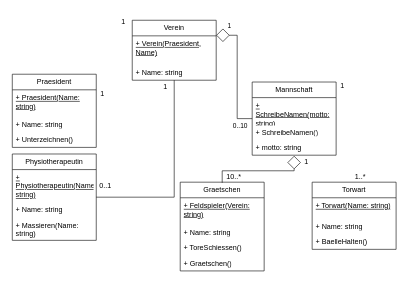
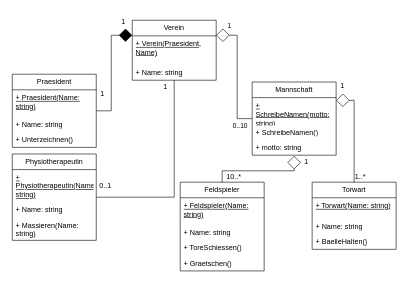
  <mxCell id="0" />
  <mxCell id="1" parent="0" />
  <mxCell id="2" value="Verein" style="swimlane;fontStyle=0;childLayout=stackLayout;horizontal=1;startSize=26;fillColor=none;horizontalStack=0;resizeParent=1;resizeParentMax=0;resizeLast=0;collapsible=1;marginBottom=0;whiteSpace=wrap;html=1;" parent="1" vertex="1"><mxGeometry x="220" y="33" width="140" height="100" as="geometry" /></mxCell>
  <mxCell id="3" value="&lt;u&gt;+ Verein(Praesident, Name)&lt;/u&gt;" style="text;strokeColor=none;fillColor=none;align=left;verticalAlign=top;spacingLeft=4;spacingRight=4;overflow=hidden;rotatable=0;points=[[0,0.5],[1,0.5]];portConstraint=eastwest;whiteSpace=wrap;html=1;" parent="2" vertex="1"><mxGeometry y="26" width="140" height="48" as="geometry" /></mxCell>
  <mxCell id="4" value="+ Name: string" style="text;strokeColor=none;fillColor=none;align=left;verticalAlign=top;spacingLeft=4;spacingRight=4;overflow=hidden;rotatable=0;points=[[0,0.5],[1,0.5]];portConstraint=eastwest;whiteSpace=wrap;html=1;" parent="2" vertex="1"><mxGeometry y="74" width="140" height="26" as="geometry" /></mxCell>
+ <mxCell id="5" style="edgeStyle=orthogonalEdgeStyle;rounded=0;orthogonalLoop=1;jettySize=auto;html=1;entryX=0;entryY=0.25;entryDx=0;entryDy=0;endArrow=diamond;endFill=1;endSize=20;" parent="1" source="6" target="2" edge="1"><mxGeometry relative="1" as="geometry" /></mxCell>
  <mxCell id="6" value="Praesident" style="swimlane;fontStyle=0;childLayout=stackLayout;horizontal=1;startSize=26;fillColor=none;horizontalStack=0;resizeParent=1;resizeParentMax=0;resizeLast=0;collapsible=1;marginBottom=0;whiteSpace=wrap;html=1;" parent="1" vertex="1"><mxGeometry x="20" y="123" width="140" height="122" as="geometry" /></mxCell>
  <mxCell id="7" value="+ Praesident(Name: string)" style="text;strokeColor=none;fillColor=none;align=left;verticalAlign=top;spacingLeft=4;spacingRight=4;overflow=hidden;rotatable=0;points=[[0,0.5],[1,0.5]];portConstraint=eastwest;whiteSpace=wrap;html=1;fontStyle=4" parent="6" vertex="1"><mxGeometry y="26" width="140" height="44" as="geometry" /></mxCell>
  <mxCell id="8" value="+ Name: string" style="text;strokeColor=none;fillColor=none;align=left;verticalAlign=top;spacingLeft=4;spacingRight=4;overflow=hidden;rotatable=0;points=[[0,0.5],[1,0.5]];portConstraint=eastwest;whiteSpace=wrap;html=1;" parent="6" vertex="1"><mxGeometry y="70" width="140" height="26" as="geometry" /></mxCell>
  <mxCell id="9" value="+ Unterzeichnen()" style="text;strokeColor=none;fillColor=none;align=left;verticalAlign=top;spacingLeft=4;spacingRight=4;overflow=hidden;rotatable=0;points=[[0,0.5],[1,0.5]];portConstraint=eastwest;whiteSpace=wrap;html=1;" parent="6" vertex="1"><mxGeometry y="96" width="140" height="26" as="geometry" /></mxCell>
+ <mxCell id="10" style="edgeStyle=orthogonalEdgeStyle;rounded=0;orthogonalLoop=1;jettySize=auto;html=1;entryX=1;entryY=0.25;entryDx=0;entryDy=0;endArrow=diamond;endFill=0;endSize=20;" parent="1" source="11" target="29" edge="1"><mxGeometry relative="1" as="geometry"><mxPoint x="550" y="243" as="targetPoint" /></mxGeometry></mxCell>
  <mxCell id="11" value="Torwart" style="swimlane;fontStyle=0;childLayout=stackLayout;horizontal=1;startSize=26;fillColor=none;horizontalStack=0;resizeParent=1;resizeParentMax=0;resizeLast=0;collapsible=1;marginBottom=0;whiteSpace=wrap;html=1;" parent="1" vertex="1"><mxGeometry x="520" y="303" width="140" height="112" as="geometry" /></mxCell>
  <mxCell id="12" value="+ Torwart(Name: string)" style="text;strokeColor=none;fillColor=none;align=left;verticalAlign=top;spacingLeft=4;spacingRight=4;overflow=hidden;rotatable=0;points=[[0,0.5],[1,0.5]];portConstraint=eastwest;whiteSpace=wrap;html=1;fontStyle=4" parent="11" vertex="1"><mxGeometry y="26" width="140" height="34" as="geometry" /></mxCell>
  <mxCell id="13" value="+ Name: string" style="text;strokeColor=none;fillColor=none;align=left;verticalAlign=top;spacingLeft=4;spacingRight=4;overflow=hidden;rotatable=0;points=[[0,0.5],[1,0.5]];portConstraint=eastwest;whiteSpace=wrap;html=1;" parent="11" vertex="1"><mxGeometry y="60" width="140" height="26" as="geometry" /></mxCell>
  <mxCell id="14" value="+ BaelleHalten()" style="text;strokeColor=none;fillColor=none;align=left;verticalAlign=top;spacingLeft=4;spacingRight=4;overflow=hidden;rotatable=0;points=[[0,0.5],[1,0.5]];portConstraint=eastwest;whiteSpace=wrap;html=1;" parent="11" vertex="1"><mxGeometry y="86" width="140" height="26" as="geometry" /></mxCell>
  <mxCell id="15" style="edgeStyle=orthogonalEdgeStyle;rounded=0;orthogonalLoop=1;jettySize=auto;html=1;endArrow=none;endFill=0;endSize=20;" parent="1" source="16" target="2" edge="1"><mxGeometry relative="1" as="geometry" /></mxCell>
  <mxCell id="16" value="Physiotherapeutin" style="swimlane;fontStyle=0;childLayout=stackLayout;horizontal=1;startSize=26;fillColor=none;horizontalStack=0;resizeParent=1;resizeParentMax=0;resizeLast=0;collapsible=1;marginBottom=0;whiteSpace=wrap;html=1;" parent="1" vertex="1"><mxGeometry x="20" y="256" width="140" height="144" as="geometry" /></mxCell>
  <mxCell id="17" value="+ Physiotherapeutin(Name: string)" style="text;strokeColor=none;fillColor=none;align=left;verticalAlign=top;spacingLeft=4;spacingRight=4;overflow=hidden;rotatable=0;points=[[0,0.5],[1,0.5]];portConstraint=eastwest;whiteSpace=wrap;html=1;fontStyle=4" parent="16" vertex="1"><mxGeometry y="26" width="140" height="54" as="geometry" /></mxCell>
  <mxCell id="18" value="+ Name: string" style="text;strokeColor=none;fillColor=none;align=left;verticalAlign=top;spacingLeft=4;spacingRight=4;overflow=hidden;rotatable=0;points=[[0,0.5],[1,0.5]];portConstraint=eastwest;whiteSpace=wrap;html=1;" parent="16" vertex="1"><mxGeometry y="80" width="140" height="26" as="geometry" /></mxCell>
  <mxCell id="19" value="+ Massieren(Name: string)" style="text;strokeColor=none;fillColor=none;align=left;verticalAlign=top;spacingLeft=4;spacingRight=4;overflow=hidden;rotatable=0;points=[[0,0.5],[1,0.5]];portConstraint=eastwest;whiteSpace=wrap;html=1;" parent="16" vertex="1"><mxGeometry y="106" width="140" height="38" as="geometry" /></mxCell>
  <mxCell id="20" style="edgeStyle=orthogonalEdgeStyle;rounded=0;orthogonalLoop=1;jettySize=auto;html=1;endArrow=diamond;endFill=0;endSize=20;entryX=0.5;entryY=1;entryDx=0;entryDy=0;" parent="1" edge="1"><mxGeometry relative="1" as="geometry"><mxPoint x="370" y="304" as="sourcePoint" /><mxPoint x="490" y="259" as="targetPoint" /><Array as="points"><mxPoint x="370" y="284" /><mxPoint x="490" y="284" /></Array></mxGeometry></mxCell>
- <mxCell id="21" value="Graetschen" style="swimlane;fontStyle=0;childLayout=stackLayout;horizontal=1;startSize=26;fillColor=none;horizontalStack=0;resizeParent=1;resizeParentMax=0;resizeLast=0;collapsible=1;marginBottom=0;whiteSpace=wrap;html=1;" parent="1" vertex="1"><mxGeometry x="300" y="303" width="140" height="148" as="geometry" /></mxCell>
- <mxCell id="22" value="+ Feldspieler(Verein: string)" style="text;strokeColor=none;fillColor=none;align=left;verticalAlign=top;spacingLeft=4;spacingRight=4;overflow=hidden;rotatable=0;points=[[0,0.5],[1,0.5]];portConstraint=eastwest;whiteSpace=wrap;html=1;fontStyle=4" parent="21" vertex="1"><mxGeometry y="26" width="140" height="44" as="geometry" /></mxCell>
+ <mxCell id="21" value="Feldspieler" style="swimlane;fontStyle=0;childLayout=stackLayout;horizontal=1;startSize=26;fillColor=none;horizontalStack=0;resizeParent=1;resizeParentMax=0;resizeLast=0;collapsible=1;marginBottom=0;whiteSpace=wrap;html=1;" parent="1" vertex="1"><mxGeometry x="300" y="303" width="140" height="148" as="geometry" /></mxCell>
+ <mxCell id="22" value="+ Feldspieler(Name: string)" style="text;strokeColor=none;fillColor=none;align=left;verticalAlign=top;spacingLeft=4;spacingRight=4;overflow=hidden;rotatable=0;points=[[0,0.5],[1,0.5]];portConstraint=eastwest;whiteSpace=wrap;html=1;fontStyle=4" parent="21" vertex="1"><mxGeometry y="26" width="140" height="44" as="geometry" /></mxCell>
  <mxCell id="23" value="+ Name: string" style="text;strokeColor=none;fillColor=none;align=left;verticalAlign=top;spacingLeft=4;spacingRight=4;overflow=hidden;rotatable=0;points=[[0,0.5],[1,0.5]];portConstraint=eastwest;whiteSpace=wrap;html=1;" parent="21" vertex="1"><mxGeometry y="70" width="140" height="26" as="geometry" /></mxCell>
  <mxCell id="24" value="+ ToreSchiessen()" style="text;strokeColor=none;fillColor=none;align=left;verticalAlign=top;spacingLeft=4;spacingRight=4;overflow=hidden;rotatable=0;points=[[0,0.5],[1,0.5]];portConstraint=eastwest;whiteSpace=wrap;html=1;" parent="21" vertex="1"><mxGeometry y="96" width="140" height="26" as="geometry" /></mxCell>
  <mxCell id="25" value="+ Graetschen()" style="text;strokeColor=none;fillColor=none;align=left;verticalAlign=top;spacingLeft=4;spacingRight=4;overflow=hidden;rotatable=0;points=[[0,0.5],[1,0.5]];portConstraint=eastwest;whiteSpace=wrap;html=1;" parent="21" vertex="1"><mxGeometry y="122" width="140" height="26" as="geometry" /></mxCell>
  <mxCell id="26" style="edgeStyle=orthogonalEdgeStyle;rounded=0;orthogonalLoop=1;jettySize=auto;html=1;entryX=1;entryY=0.25;entryDx=0;entryDy=0;endArrow=diamond;endFill=0;endSize=20;" parent="1" source="29" target="2" edge="1"><mxGeometry relative="1" as="geometry" /></mxCell>
  <mxCell id="27" value="1" style="edgeLabel;html=1;align=center;verticalAlign=middle;resizable=0;points=[];" parent="26" vertex="1" connectable="0"><mxGeometry x="0.844" y="-4" relative="1" as="geometry"><mxPoint x="5" y="-13" as="offset" /></mxGeometry></mxCell>
  <mxCell id="28" value="0..10" style="edgeLabel;html=1;align=center;verticalAlign=middle;resizable=0;points=[];" parent="26" vertex="1" connectable="0"><mxGeometry x="-0.879" y="1" relative="1" as="geometry"><mxPoint x="-9" y="10" as="offset" /></mxGeometry></mxCell>
  <mxCell id="29" value="Mannschaft" style="swimlane;fontStyle=0;childLayout=stackLayout;horizontal=1;startSize=26;fillColor=none;horizontalStack=0;resizeParent=1;resizeParentMax=0;resizeLast=0;collapsible=1;marginBottom=0;whiteSpace=wrap;html=1;" parent="1" vertex="1"><mxGeometry x="420" y="136" width="140" height="122" as="geometry" /></mxCell>
  <mxCell id="30" value="+ SchreibeNamen(motto: string)" style="text;strokeColor=none;fillColor=none;align=left;verticalAlign=top;spacingLeft=4;spacingRight=4;overflow=hidden;rotatable=0;points=[[0,0.5],[1,0.5]];portConstraint=eastwest;whiteSpace=wrap;html=1;fontStyle=4" parent="29" vertex="1"><mxGeometry y="26" width="140" height="44" as="geometry" /></mxCell>
  <mxCell id="31" value="+ SchreibeNamen()" style="text;strokeColor=none;fillColor=none;align=left;verticalAlign=top;spacingLeft=4;spacingRight=4;overflow=hidden;rotatable=0;points=[[0,0.5],[1,0.5]];portConstraint=eastwest;whiteSpace=wrap;html=1;" parent="29" vertex="1"><mxGeometry y="70" width="140" height="26" as="geometry" /></mxCell>
  <mxCell id="32" value="+ motto: string" style="text;strokeColor=none;fillColor=none;align=left;verticalAlign=top;spacingLeft=4;spacingRight=4;overflow=hidden;rotatable=0;points=[[0,0.5],[1,0.5]];portConstraint=eastwest;whiteSpace=wrap;html=1;" parent="29" vertex="1"><mxGeometry y="96" width="140" height="26" as="geometry" /></mxCell>
  <mxCell id="33" value="1" style="text;html=1;align=center;verticalAlign=middle;resizable=0;points=[];autosize=1;strokeColor=none;fillColor=none;" parent="1" vertex="1"><mxGeometry x="155" y="141" width="30" height="30" as="geometry" /></mxCell>
  <mxCell id="34" value="1" style="text;html=1;align=center;verticalAlign=middle;resizable=0;points=[];autosize=1;strokeColor=none;fillColor=none;" parent="1" vertex="1"><mxGeometry x="190" y="20" width="30" height="30" as="geometry" /></mxCell>
  <mxCell id="35" value="1" style="text;html=1;align=center;verticalAlign=middle;resizable=0;points=[];autosize=1;strokeColor=none;fillColor=none;" parent="1" vertex="1"><mxGeometry x="260" y="129" width="30" height="30" as="geometry" /></mxCell>
  <mxCell id="36" value="0..1" style="text;html=1;align=center;verticalAlign=middle;resizable=0;points=[];autosize=1;strokeColor=none;fillColor=none;" parent="1" vertex="1"><mxGeometry x="155" y="294" width="40" height="30" as="geometry" /></mxCell>
  <mxCell id="37" value="1" style="text;html=1;align=center;verticalAlign=middle;resizable=0;points=[];autosize=1;strokeColor=none;fillColor=none;" parent="1" vertex="1"><mxGeometry x="555" y="127" width="30" height="30" as="geometry" /></mxCell>
  <mxCell id="38" value="10..*" style="text;html=1;align=center;verticalAlign=middle;resizable=0;points=[];autosize=1;strokeColor=none;fillColor=none;" parent="1" vertex="1"><mxGeometry x="364" y="279" width="50" height="30" as="geometry" /></mxCell>
  <mxCell id="39" value="1..*" style="text;html=1;align=center;verticalAlign=middle;resizable=0;points=[];autosize=1;strokeColor=none;fillColor=none;" parent="1" vertex="1"><mxGeometry x="580" y="279" width="40" height="30" as="geometry" /></mxCell>
  <mxCell id="40" value="1" style="text;html=1;align=center;verticalAlign=middle;resizable=0;points=[];autosize=1;strokeColor=none;fillColor=none;" parent="1" vertex="1"><mxGeometry x="495" y="254" width="30" height="30" as="geometry" /></mxCell>
